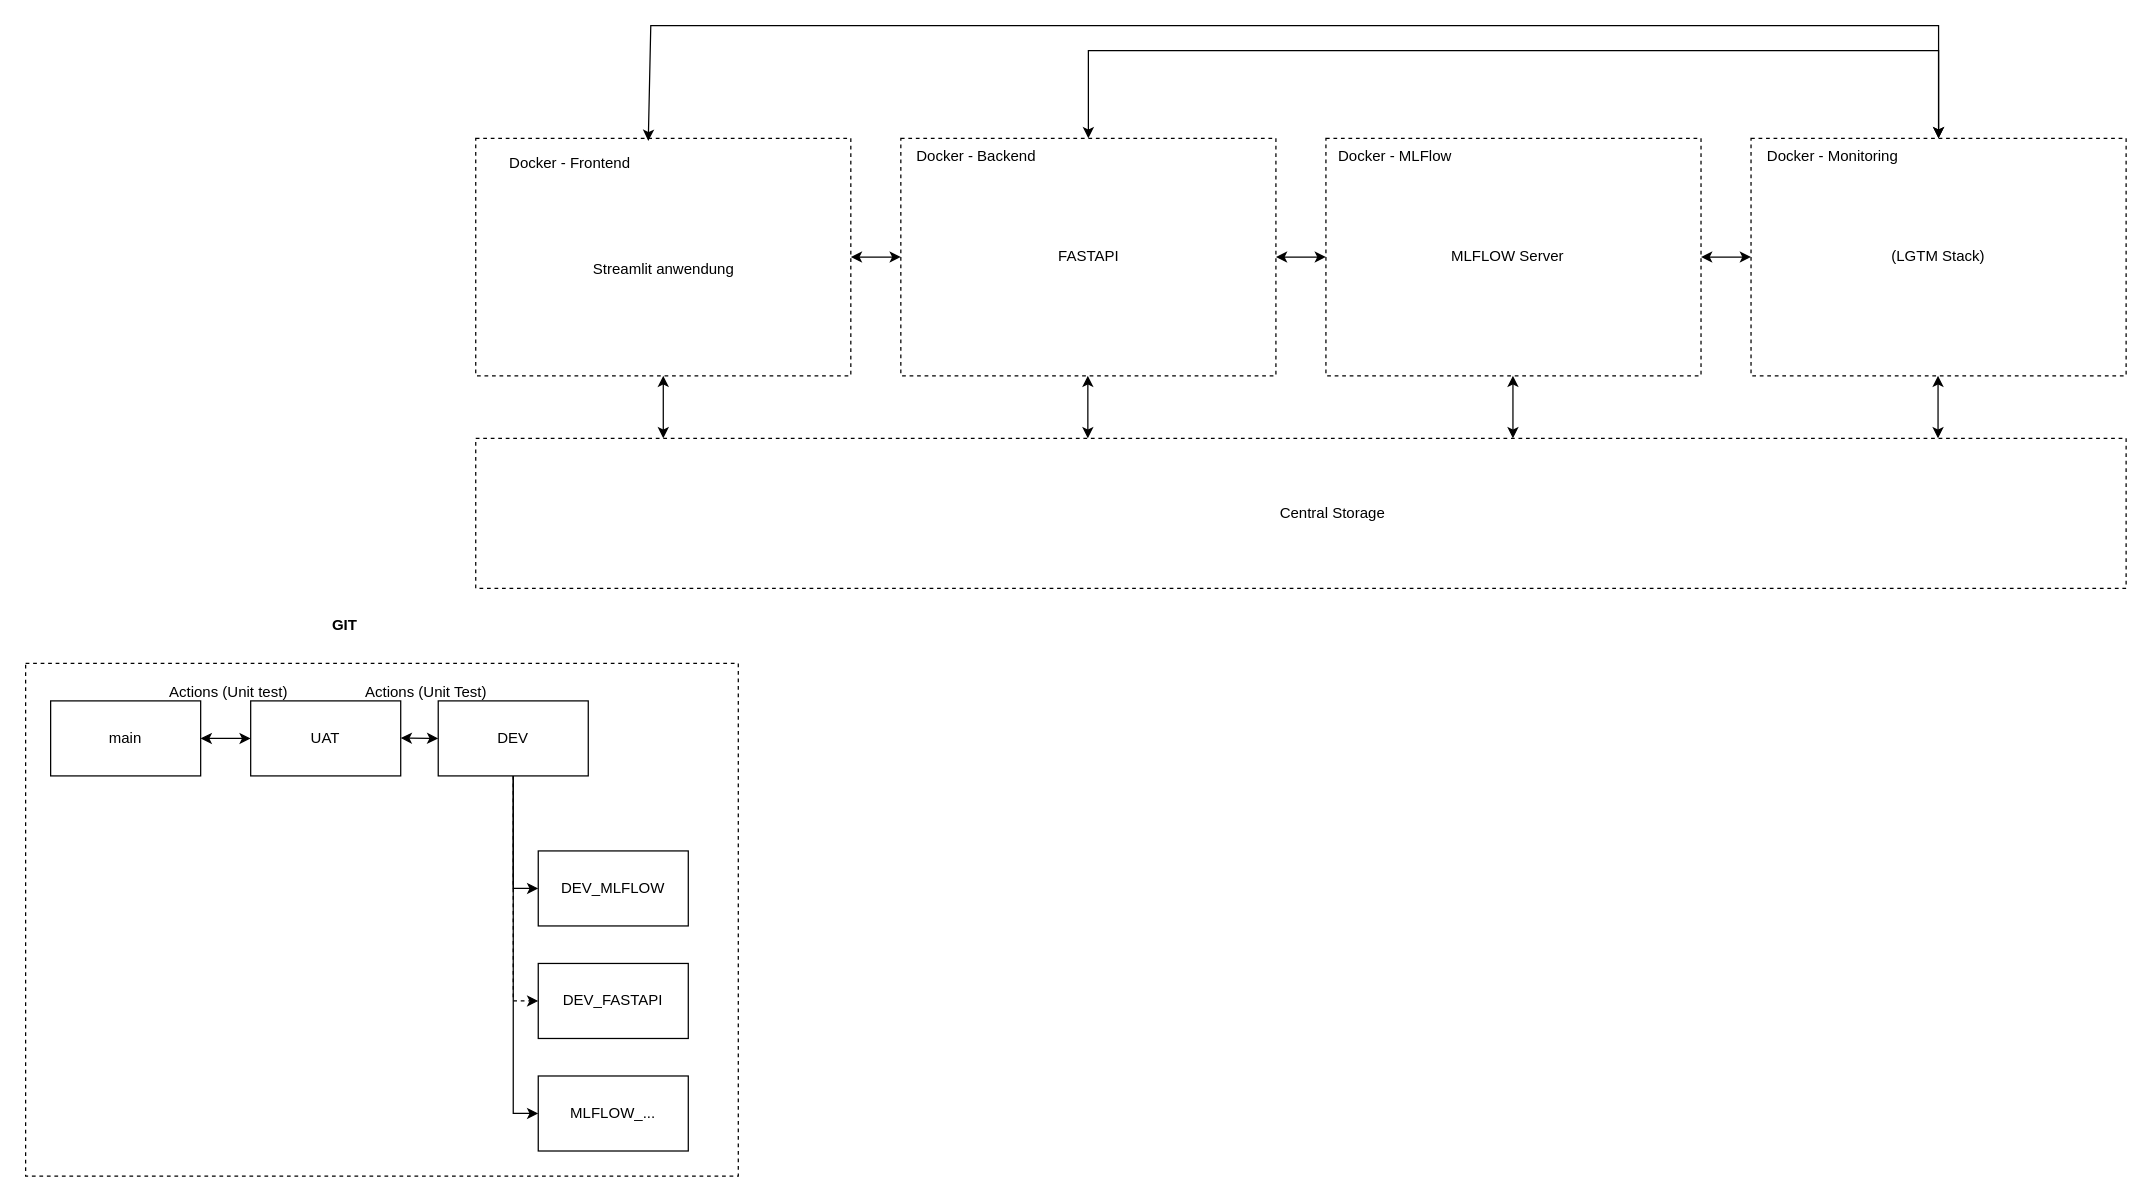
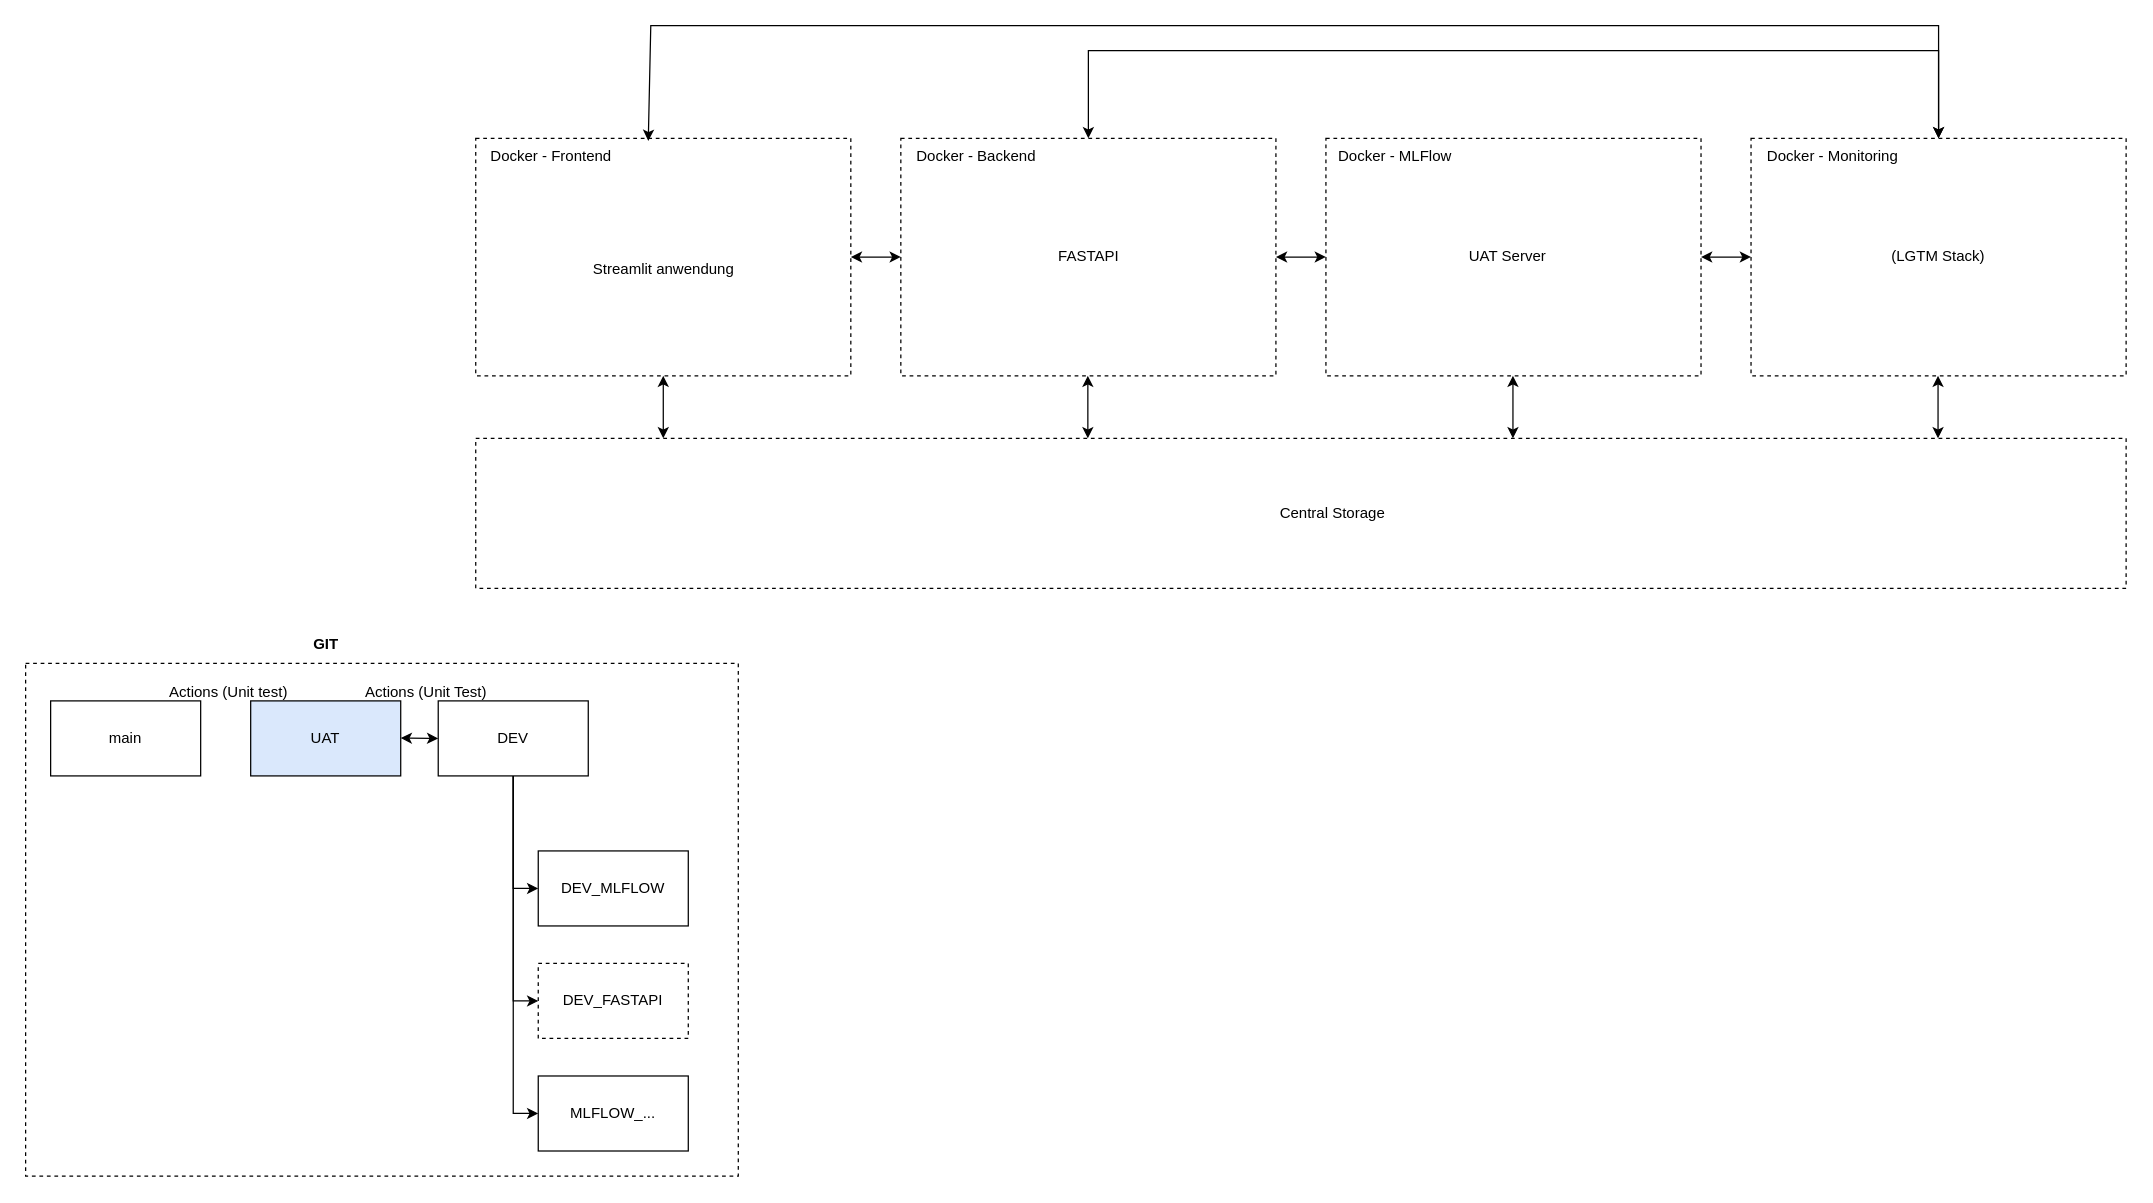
  <mxCell id="0" />
  <mxCell id="1" parent="0" />
  <mxCell id="2" value="" style="rounded=0;whiteSpace=wrap;html=1;fillColor=none;dashed=1;" vertex="1" parent="1"><mxGeometry x="20" y="530" width="570" height="410" as="geometry" /></mxCell>
  <mxCell id="3" value="" style="rounded=0;whiteSpace=wrap;html=1;fillColor=none;dashed=1;" vertex="1" parent="1"><mxGeometry x="380" y="110" width="300" height="190" as="geometry" /></mxCell>
- <mxCell id="4" value="Docker - Frontend" style="text;html=1;align=center;verticalAlign=middle;resizable=0;points=[];autosize=1;strokeColor=none;fillColor=none;" vertex="1" parent="1"><mxGeometry x="395" y="115" width="120" height="30" as="geometry" /></mxCell>
+ <mxCell id="4" value="Docker - Frontend" style="text;html=1;align=center;verticalAlign=middle;resizable=0;points=[];autosize=1;strokeColor=none;fillColor=none;" vertex="1" parent="1"><mxGeometry x="380" y="110" width="120" height="30" as="geometry" /></mxCell>
  <mxCell id="5" value="" style="rounded=0;whiteSpace=wrap;html=1;fillColor=none;dashed=1;" vertex="1" parent="1"><mxGeometry x="720" y="110" width="300" height="190" as="geometry" /></mxCell>
  <mxCell id="6" value="Docker - Backend" style="text;html=1;align=center;verticalAlign=middle;resizable=0;points=[];autosize=1;strokeColor=none;fillColor=none;" vertex="1" parent="1"><mxGeometry x="720" y="110" width="120" height="30" as="geometry" /></mxCell>
  <mxCell id="7" value="" style="rounded=0;whiteSpace=wrap;html=1;fillColor=none;dashed=1;" vertex="1" parent="1"><mxGeometry x="1060" y="110" width="300" height="190" as="geometry" /></mxCell>
  <mxCell id="8" value="Docker - MLFlow" style="text;html=1;align=center;verticalAlign=middle;resizable=0;points=[];autosize=1;strokeColor=none;fillColor=none;" vertex="1" parent="1"><mxGeometry x="1060" y="110" width="110" height="30" as="geometry" /></mxCell>
  <mxCell id="9" value="(LGTM Stack)" style="rounded=0;whiteSpace=wrap;html=1;fillColor=none;dashed=1;" vertex="1" parent="1"><mxGeometry x="1400" y="110" width="300" height="190" as="geometry" /></mxCell>
  <mxCell id="10" value="Docker - Monitoring" style="text;html=1;align=center;verticalAlign=middle;resizable=0;points=[];autosize=1;strokeColor=none;fillColor=none;" vertex="1" parent="1"><mxGeometry x="1400" y="110" width="130" height="30" as="geometry" /></mxCell>
  <mxCell id="11" value="" style="endArrow=classic;startArrow=classic;html=1;rounded=0;exitX=1;exitY=0.5;exitDx=0;exitDy=0;entryX=0;entryY=0.5;entryDx=0;entryDy=0;" edge="1" parent="1" source="3" target="5"><mxGeometry width="50" height="50" relative="1" as="geometry"><mxPoint x="720" y="410" as="sourcePoint" /><mxPoint x="770" y="360" as="targetPoint" /></mxGeometry></mxCell>
  <mxCell id="12" value="" style="endArrow=classic;startArrow=classic;html=1;rounded=0;exitX=1;exitY=0.5;exitDx=0;exitDy=0;entryX=0;entryY=0.5;entryDx=0;entryDy=0;" edge="1" parent="1" source="5" target="7"><mxGeometry width="50" height="50" relative="1" as="geometry"><mxPoint x="1070" y="390" as="sourcePoint" /><mxPoint x="1120" y="340" as="targetPoint" /></mxGeometry></mxCell>
  <mxCell id="13" value="" style="endArrow=classic;startArrow=classic;html=1;rounded=0;exitX=1;exitY=0.5;exitDx=0;exitDy=0;entryX=0;entryY=0.5;entryDx=0;entryDy=0;" edge="1" parent="1" source="7" target="9"><mxGeometry width="50" height="50" relative="1" as="geometry"><mxPoint x="1400" y="400" as="sourcePoint" /><mxPoint x="1450" y="350" as="targetPoint" /></mxGeometry></mxCell>
  <mxCell id="14" value="" style="endArrow=classic;startArrow=classic;html=1;rounded=0;exitX=0.46;exitY=0.011;exitDx=0;exitDy=0;entryX=0.5;entryY=0;entryDx=0;entryDy=0;exitPerimeter=0;" edge="1" parent="1" source="3" target="9"><mxGeometry width="50" height="50" relative="1" as="geometry"><mxPoint x="520" y="90" as="sourcePoint" /><mxPoint x="1550" y="90" as="targetPoint" /><Array as="points"><mxPoint x="520" y="20" /><mxPoint x="1550" y="20" /></Array></mxGeometry></mxCell>
  <mxCell id="15" value="" style="endArrow=classic;startArrow=classic;html=1;rounded=0;exitX=0.5;exitY=0;exitDx=0;exitDy=0;entryX=0.5;entryY=0;entryDx=0;entryDy=0;" edge="1" parent="1" source="5" target="9"><mxGeometry width="50" height="50" relative="1" as="geometry"><mxPoint x="560" y="110" as="sourcePoint" /><mxPoint x="1590" y="110" as="targetPoint" /><Array as="points"><mxPoint x="870" y="40" /><mxPoint x="1550" y="40" /></Array></mxGeometry></mxCell>
  <mxCell id="16" value="Streamlit anwendung" style="text;html=1;align=center;verticalAlign=middle;resizable=0;points=[];autosize=1;strokeColor=none;fillColor=none;" vertex="1" parent="1"><mxGeometry x="460" y="200" width="140" height="30" as="geometry" /></mxCell>
  <mxCell id="17" value="FASTAPI" style="text;html=1;align=center;verticalAlign=middle;resizable=0;points=[];autosize=1;strokeColor=none;fillColor=none;" vertex="1" parent="1"><mxGeometry x="835" y="190" width="70" height="30" as="geometry" /></mxCell>
- <mxCell id="18" value="MLFLOW Server" style="text;html=1;align=center;verticalAlign=middle;resizable=0;points=[];autosize=1;strokeColor=none;fillColor=none;" vertex="1" parent="1"><mxGeometry x="1150" y="190" width="110" height="30" as="geometry" /></mxCell>
+ <mxCell id="18" value="UAT Server" style="text;html=1;align=center;verticalAlign=middle;resizable=0;points=[];autosize=1;strokeColor=none;fillColor=none;" vertex="1" parent="1"><mxGeometry x="1150" y="190" width="110" height="30" as="geometry" /></mxCell>
  <mxCell id="19" value="" style="rounded=0;whiteSpace=wrap;html=1;fillColor=none;dashed=1;" vertex="1" parent="1"><mxGeometry x="380" y="350" width="1320" height="120" as="geometry" /></mxCell>
  <mxCell id="20" value="Central Storage" style="text;html=1;align=center;verticalAlign=middle;resizable=0;points=[];autosize=1;strokeColor=none;fillColor=none;" vertex="1" parent="1"><mxGeometry x="1010" y="395" width="110" height="30" as="geometry" /></mxCell>
  <mxCell id="21" value="" style="endArrow=classic;startArrow=classic;html=1;rounded=0;entryX=0.5;entryY=1;entryDx=0;entryDy=0;" edge="1" parent="1" target="3"><mxGeometry width="50" height="50" relative="1" as="geometry"><mxPoint x="530" y="350" as="sourcePoint" /><mxPoint x="530" y="310" as="targetPoint" /></mxGeometry></mxCell>
  <mxCell id="22" value="" style="endArrow=classic;startArrow=classic;html=1;rounded=0;entryX=0.5;entryY=1;entryDx=0;entryDy=0;" edge="1" parent="1"><mxGeometry width="50" height="50" relative="1" as="geometry"><mxPoint x="869.58" y="350" as="sourcePoint" /><mxPoint x="869.58" y="300" as="targetPoint" /></mxGeometry></mxCell>
  <mxCell id="23" value="" style="endArrow=classic;startArrow=classic;html=1;rounded=0;entryX=0.5;entryY=1;entryDx=0;entryDy=0;" edge="1" parent="1"><mxGeometry width="50" height="50" relative="1" as="geometry"><mxPoint x="1209.58" y="350" as="sourcePoint" /><mxPoint x="1209.58" y="300" as="targetPoint" /></mxGeometry></mxCell>
  <mxCell id="24" value="" style="endArrow=classic;startArrow=classic;html=1;rounded=0;entryX=0.5;entryY=1;entryDx=0;entryDy=0;" edge="1" parent="1"><mxGeometry width="50" height="50" relative="1" as="geometry"><mxPoint x="1549.58" y="350" as="sourcePoint" /><mxPoint x="1549.58" y="300" as="targetPoint" /></mxGeometry></mxCell>
  <mxCell id="25" value="main" style="rounded=0;whiteSpace=wrap;html=1;" vertex="1" parent="1"><mxGeometry x="40" y="560" width="120" height="60" as="geometry" /></mxCell>
- <mxCell id="26" value="UAT" style="rounded=0;whiteSpace=wrap;html=1;" vertex="1" parent="1"><mxGeometry x="200" y="560" width="120" height="60" as="geometry" /></mxCell>
+ <mxCell id="26" value="UAT" style="rounded=0;whiteSpace=wrap;html=1;fillColor=#dae8fc;" vertex="1" parent="1"><mxGeometry x="200" y="560" width="120" height="60" as="geometry" /></mxCell>
  <mxCell id="27" style="edgeStyle=orthogonalEdgeStyle;rounded=0;orthogonalLoop=1;jettySize=auto;html=1;entryX=0;entryY=0.5;entryDx=0;entryDy=0;" edge="1" parent="1" source="30" target="31"><mxGeometry relative="1" as="geometry" /></mxCell>
- <mxCell id="28" style="edgeStyle=orthogonalEdgeStyle;rounded=0;orthogonalLoop=1;jettySize=auto;html=1;exitX=0.5;exitY=1;exitDx=0;exitDy=0;entryX=0;entryY=0.5;entryDx=0;entryDy=0;dashed=1;" edge="1" parent="1" source="30" target="32"><mxGeometry relative="1" as="geometry" /></mxCell>
+ <mxCell id="28" style="edgeStyle=orthogonalEdgeStyle;rounded=0;orthogonalLoop=1;jettySize=auto;html=1;exitX=0.5;exitY=1;exitDx=0;exitDy=0;entryX=0;entryY=0.5;entryDx=0;entryDy=0;" edge="1" parent="1" source="30" target="32"><mxGeometry relative="1" as="geometry" /></mxCell>
  <mxCell id="29" style="edgeStyle=orthogonalEdgeStyle;rounded=0;orthogonalLoop=1;jettySize=auto;html=1;entryX=0;entryY=0.5;entryDx=0;entryDy=0;" edge="1" parent="1" source="30" target="38"><mxGeometry relative="1" as="geometry" /></mxCell>
  <mxCell id="30" value="DEV" style="rounded=0;whiteSpace=wrap;html=1;" vertex="1" parent="1"><mxGeometry x="350" y="560" width="120" height="60" as="geometry" /></mxCell>
  <mxCell id="31" value="DEV_MLFLOW" style="rounded=0;whiteSpace=wrap;html=1;" vertex="1" parent="1"><mxGeometry x="430" y="680" width="120" height="60" as="geometry" /></mxCell>
- <mxCell id="32" value="DEV_FASTAPI" style="rounded=0;whiteSpace=wrap;html=1;" vertex="1" parent="1"><mxGeometry x="430" y="770" width="120" height="60" as="geometry" /></mxCell>
- <mxCell id="33" value="&lt;b&gt;GIT&lt;/b&gt;" style="text;html=1;align=center;verticalAlign=middle;resizable=0;points=[];autosize=1;strokeColor=none;fillColor=none;" vertex="1" parent="1"><mxGeometry x="255" y="485" width="40" height="30" as="geometry" /></mxCell>
+ <mxCell id="32" value="DEV_FASTAPI" style="rounded=0;whiteSpace=wrap;html=1;dashed=1;" vertex="1" parent="1"><mxGeometry x="430" y="770" width="120" height="60" as="geometry" /></mxCell>
+ <mxCell id="33" value="&lt;b&gt;GIT&lt;/b&gt;" style="text;html=1;align=center;verticalAlign=middle;resizable=0;points=[];autosize=1;strokeColor=none;fillColor=none;" vertex="1" parent="1"><mxGeometry x="240" y="500" width="40" height="30" as="geometry" /></mxCell>
  <mxCell id="34" value="Actions (Unit test)" style="text;html=1;align=center;verticalAlign=middle;resizable=0;points=[];autosize=1;strokeColor=none;fillColor=none;" vertex="1" parent="1"><mxGeometry x="122" y="538" width="120" height="30" as="geometry" /></mxCell>
  <mxCell id="35" value="Actions (Unit Test)" style="text;html=1;align=center;verticalAlign=middle;resizable=0;points=[];autosize=1;strokeColor=none;fillColor=none;" vertex="1" parent="1"><mxGeometry x="280" y="538" width="120" height="30" as="geometry" /></mxCell>
- <mxCell id="36" value="" style="endArrow=classic;startArrow=classic;html=1;rounded=0;exitX=1;exitY=0.5;exitDx=0;exitDy=0;entryX=0;entryY=0.5;entryDx=0;entryDy=0;" edge="1" parent="1" source="25" target="26"><mxGeometry width="50" height="50" relative="1" as="geometry"><mxPoint x="220" y="680" as="sourcePoint" /><mxPoint x="270" y="630" as="targetPoint" /></mxGeometry></mxCell>
  <mxCell id="37" value="" style="endArrow=classic;startArrow=classic;html=1;rounded=0;exitX=1;exitY=0.5;exitDx=0;exitDy=0;" edge="1" parent="1"><mxGeometry width="50" height="50" relative="1" as="geometry"><mxPoint x="320" y="589.74" as="sourcePoint" /><mxPoint x="350" y="590" as="targetPoint" /></mxGeometry></mxCell>
  <mxCell id="38" value="MLFLOW_..." style="rounded=0;whiteSpace=wrap;html=1;" vertex="1" parent="1"><mxGeometry x="430" y="860" width="120" height="60" as="geometry" /></mxCell>
